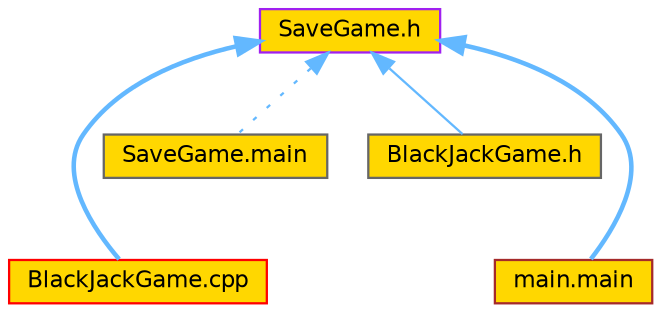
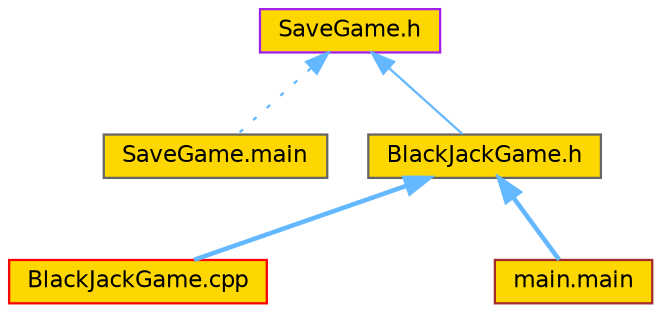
  digraph {
    node [color=gray40 fillcolor=gold fontname=Helvetica fontsize=10 shape=box style=filled]
    edge [color=steelblue1 dir=back fontname=Helvetica fontsize=10 labelfontname=Helvetica labelfontsize=10 style=bold]
    n1 [color=purple fontcolor=black height=0.2 label="SaveGame.h" width=0.4]
    n2 [height=0.2 label="BlackJackGame.h" width=0.4]
    n3 [height=0.2 label="SaveGame.main" width=0.4]
    n4 [color=red height=0.2 label="BlackJackGame.cpp" width=0.4]
    n5 [color=brown height=0.2 label="main.main" width=0.4]
    n1 -> n2 [style=solid]
    n1 -> n3 [style=dotted]
-   n1 -> n4
-   n1 -> n5
+   n2 -> n4
+   n2 -> n5
  }
